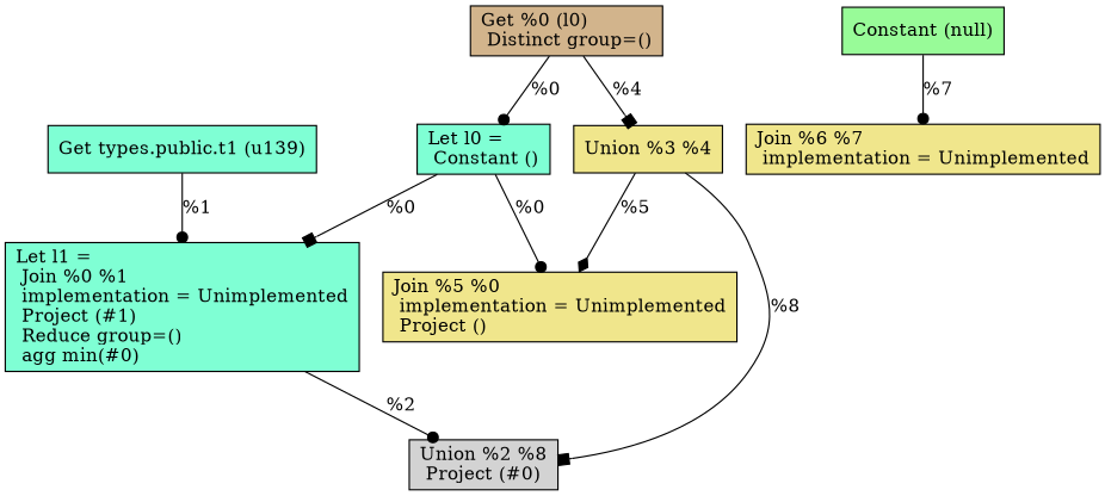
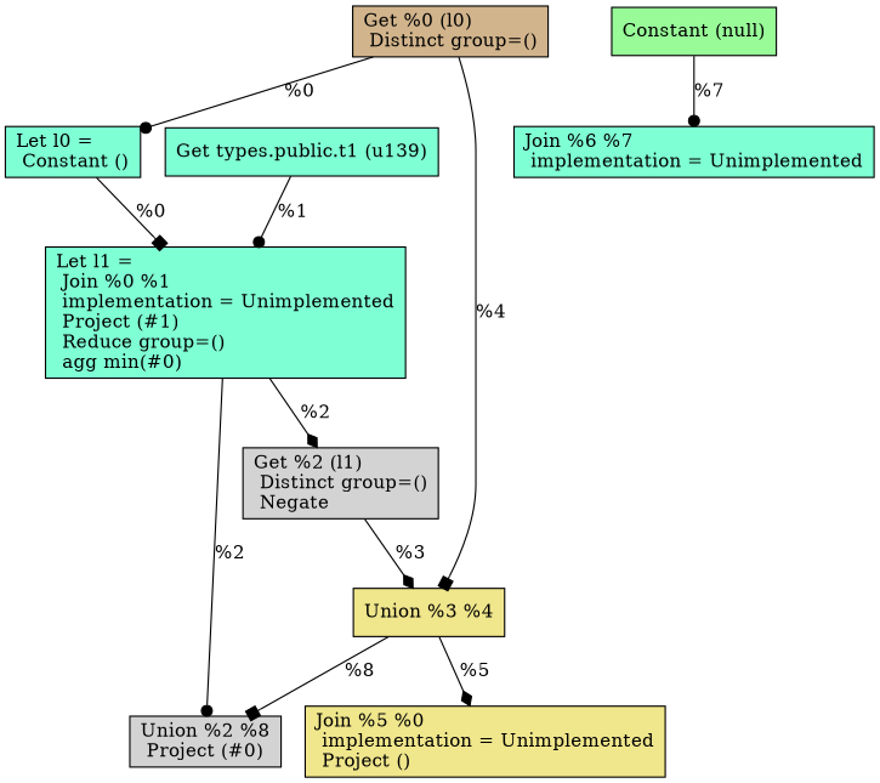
  digraph {
    fontname="DejaVu Serif"
    node [fillcolor=aquamarine fontname="DejaVu Serif" shape=record style=filled]
    edge [arrowhead=dot fontname="DejaVu Serif"]
    n1 [label="Let l0 =\l Constant ()\l"]
    n2 [label="Let l1 =\l Join %0 %1\l  implementation = Unimplemented\l Project (#1)\l Reduce group=()\l  agg min(#0)\l"]
    n3 [fillcolor=khaki label=" Join %5 %0\l  implementation = Unimplemented\l Project ()\l"]
+   n4 [fillcolor=lightgrey label=" Get %2 (l1)\l Distinct group=()\l Negate\l"]
    n5 [fillcolor=lightgrey label=" Union %2 %8\l Project (#0)\l"]
    n6 [fillcolor=tan label=" Get %0 (l0)\l Distinct group=()\l"]
    n7 [fillcolor=khaki label=" Union %3 %4\l"]
    n8 [label=" Get types.public.t1 (u139)\l"]
-   n9 [fillcolor=khaki label=" Join %6 %7\l  implementation = Unimplemented\l"]
+   n9 [label=" Join %6 %7\l  implementation = Unimplemented\l"]
    n10 [fillcolor=palegreen label=" Constant (null)\l"]
    n1 -> n2 [arrowhead=box label="%0\l"]
-   n1 -> n3 [label="%0\l"]
+   n2 -> n4 [arrowhead=diamond label="%2\l"]
    n2 -> n5 [label="%2\l"]
+   n4 -> n7 [arrowhead=diamond label="%3\l"]
    n6 -> n1 [label="%0\l"]
    n6 -> n7 [arrowhead=box label="%4\l"]
    n7 -> n3 [arrowhead=diamond label="%5\l"]
    n7 -> n5 [arrowhead=box label="%8\l"]
    n8 -> n2 [label="%1\l"]
    n10 -> n9 [label="%7\l"]
  }
